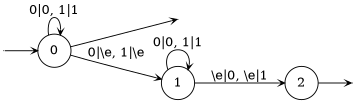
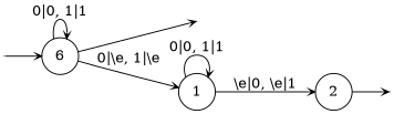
  digraph {
    rankdir=LR
    vcsn_context="[01]? × [01]? → 𝔹"
    node [shape=point]
    edge [arrowhead=vee arrowsize=.6]
    I0 [width=0]
    F0 [width=0]
    F2 [width=0]
-   0 [shape=circle style=rounded width=0.5]
+   0 [shape=circle style=rounded width=0.5 label=6]
    1 [shape=circle style=rounded width=0.5]
    2 [shape=circle style=rounded width=0.5]
    subgraph sub_1 {
      I0
      F0
      F2
    }
    subgraph sub_2 {
      0
      1
      2
    }
    I0 -> 0
    0 -> F0
    0 -> 0 [label="0|0, 1|1"]
    0 -> 1 [label="0|\\e, 1|\\e"]
    1 -> 1 [label="0|0, 1|1"]
    1 -> 2 [label="\\e|0, \\e|1"]
    2 -> F2
  }
